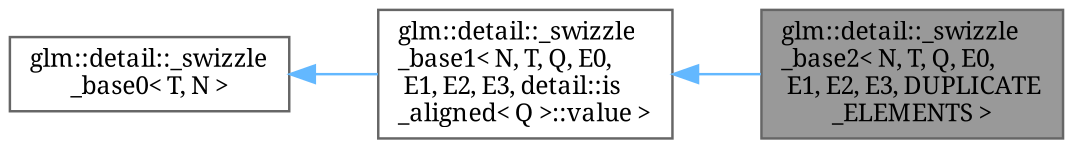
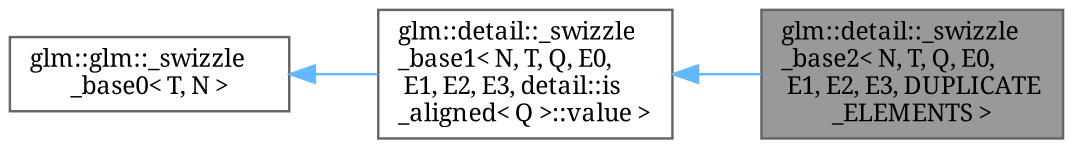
  digraph {
    rankdir=LR
    fontname="Noto Serif"
    node [color=gray40 fillcolor=white fontname="Noto Serif" fontsize=10 shape=box style=filled]
    edge [color=steelblue1 dir=back fontname="Noto Serif" fontsize=10 labelfontname=Helvetica labelfontsize=10 style=solid]
    n1 [fillcolor=grey60 fontcolor=black height=0.2 label="glm::detail::_swizzle\l_base2\< N, T, Q, E0,\l E1, E2, E3, DUPLICATE\l_ELEMENTS \>" width=0.4]
    n2 [height=0.2 label="glm::detail::_swizzle\l_base1\< N, T, Q, E0,\l E1, E2, E3, detail::is\l_aligned\< Q \>::value \>" width=0.4]
-   n3 [height=0.2 label="glm::detail::_swizzle\l_base0\< T, N \>" width=0.4]
+   n3 [height=0.2 label="glm::glm::_swizzle\l_base0\< T, N \>" width=0.4]
    n2 -> n1
    n3 -> n2
  }
